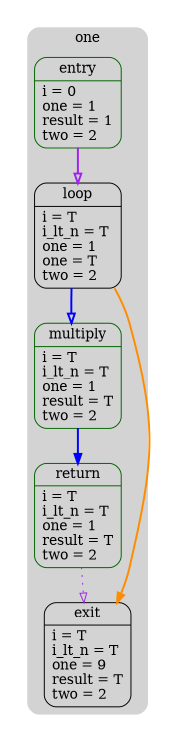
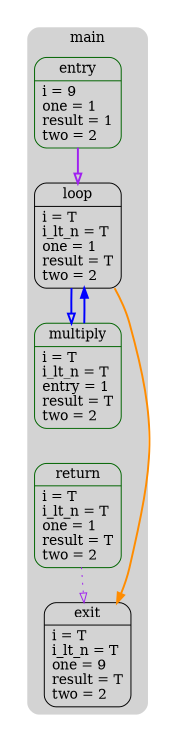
  digraph {
    compound=true
    node [color=darkgreen shape=Mrecord]
    edge [arrowhead=onormal color=purple style=bold]
-   n1 [label="{entry|i = 0\lone = 1\lresult = 1\ltwo = 2\l}"]
-   n2 [color=black label="{loop|i = T\li_lt_n = T\lone = 1\lone = T\ltwo = 2\l}"]
-   n3 [label="{multiply|i = T\li_lt_n = T\lone = 1\lresult = T\ltwo = 2\l}"]
+   n1 [label="{entry|i = 9\lone = 1\lresult = 1\ltwo = 2\l}"]
+   n2 [color=black label="{loop|i = T\li_lt_n = T\lone = 1\lresult = T\ltwo = 2\l}"]
+   n3 [label="{multiply|i = T\li_lt_n = T\lentry = 1\lresult = T\ltwo = 2\l}"]
    n4 [label="{return|i = T\li_lt_n = T\lone = 1\lresult = T\ltwo = 2\l}"]
    n5 [color=black label="{exit|i = T\li_lt_n = T\lone = 9\lresult = T\ltwo = 2\l}"]
    subgraph cluster_1 {
      peripheries=0
      subgraph cluster_2 {
        peripheries=0
        subgraph cluster_3 {
          bgcolor=lightgray
          color=darkgray
-         label=one
+         label=main
          peripheries=0
          style=rounded
          n1
          n2
          n3
          n4
          n5
        }
      }
    }
    n1 -> n2
    n2 -> n3 [color=blue]
    n2 -> n5 [arrowhead=normal color=darkorange]
-   n3 -> n4 [arrowhead=normal color=blue]
+   n3 -> n2 [arrowhead=normal color=blue]
    n4 -> n5 [style=dotted]
  }
